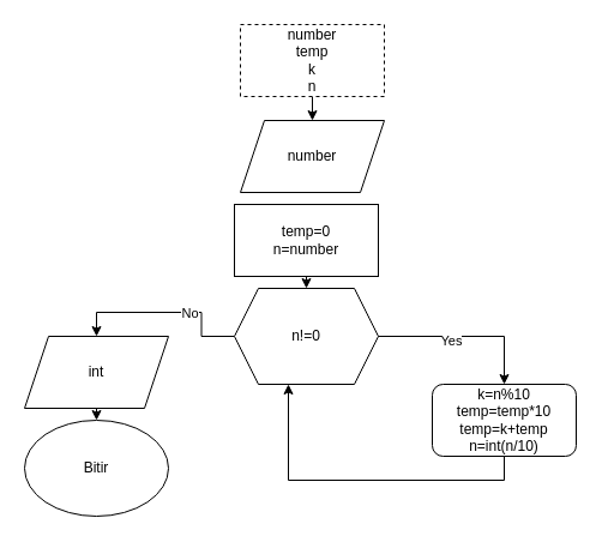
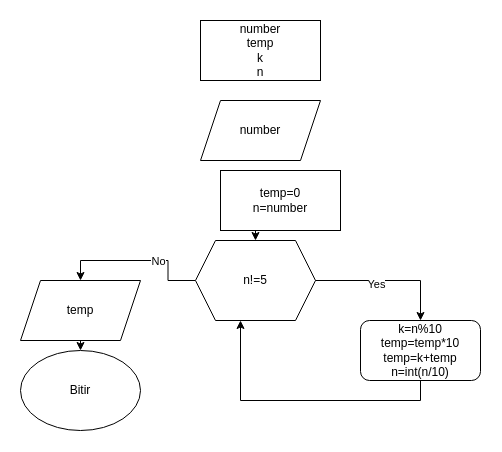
  <mxCell id="0" />
  <mxCell id="1" parent="0" />
- <mxCell id="2" style="edgeStyle=orthogonalEdgeStyle;rounded=0;orthogonalLoop=1;jettySize=auto;html=1;exitX=0.5;exitY=1;exitDx=0;exitDy=0;entryX=0.5;entryY=0;entryDx=0;entryDy=0;" parent="1" source="3" target="4" edge="1"><mxGeometry relative="1" as="geometry" /></mxCell>
- <mxCell id="3" value="number&lt;br&gt;temp&lt;br&gt;k&lt;br&gt;n" style="rounded=0;whiteSpace=wrap;html=1;dashed=1;" parent="1" vertex="1"><mxGeometry x="200" y="20" width="120" height="60" as="geometry" /></mxCell>
+ <mxCell id="3" value="number&lt;br&gt;temp&lt;br&gt;k&lt;br&gt;n" style="rounded=0;whiteSpace=wrap;html=1;" parent="1" vertex="1"><mxGeometry x="200" y="20" width="120" height="60" as="geometry" /></mxCell>
  <mxCell id="4" value="number" style="shape=parallelogram;perimeter=parallelogramPerimeter;whiteSpace=wrap;html=1;fixedSize=1;" parent="1" vertex="1"><mxGeometry x="200" y="100" width="120" height="60" as="geometry" /></mxCell>
  <mxCell id="5" style="edgeStyle=orthogonalEdgeStyle;rounded=0;orthogonalLoop=1;jettySize=auto;html=1;exitX=0;exitY=0.5;exitDx=0;exitDy=0;entryX=0.5;entryY=0;entryDx=0;entryDy=0;" parent="1" source="7" target="15" edge="1"><mxGeometry relative="1" as="geometry"><mxPoint x="80" y="330" as="targetPoint" /></mxGeometry></mxCell>
  <mxCell id="6" value="No" style="edgeLabel;html=1;align=center;verticalAlign=middle;resizable=0;points=[];" parent="5" vertex="1" connectable="0"><mxGeometry x="-0.254" relative="1" as="geometry"><mxPoint as="offset" /></mxGeometry></mxCell>
- <mxCell id="7" value="n!=0" style="shape=hexagon;perimeter=hexagonPerimeter2;whiteSpace=wrap;html=1;fixedSize=1;" parent="1" vertex="1"><mxGeometry x="195" y="240" width="120" height="80" as="geometry" /></mxCell>
+ <mxCell id="7" value="n!=5" style="shape=hexagon;perimeter=hexagonPerimeter2;whiteSpace=wrap;html=1;fixedSize=1;" parent="1" vertex="1"><mxGeometry x="195" y="240" width="120" height="80" as="geometry" /></mxCell>
  <mxCell id="8" style="edgeStyle=orthogonalEdgeStyle;rounded=0;orthogonalLoop=1;jettySize=auto;html=1;exitX=0.5;exitY=1;exitDx=0;exitDy=0;entryX=0.5;entryY=0;entryDx=0;entryDy=0;" parent="1" source="9" target="7" edge="1"><mxGeometry relative="1" as="geometry" /></mxCell>
- <mxCell id="9" value="temp=0&lt;br&gt;n=number" style="rounded=0;whiteSpace=wrap;html=1;" parent="1" vertex="1"><mxGeometry x="195" y="170" width="120" height="60" as="geometry" /></mxCell>
+ <mxCell id="9" value="temp=0&lt;br&gt;n=number" style="rounded=0;whiteSpace=wrap;html=1;" parent="1" vertex="1"><mxGeometry x="220" y="170" width="120" height="60" as="geometry" /></mxCell>
  <mxCell id="10" style="edgeStyle=orthogonalEdgeStyle;rounded=0;orthogonalLoop=1;jettySize=auto;html=1;exitX=0.5;exitY=1;exitDx=0;exitDy=0;entryX=0.375;entryY=1;entryDx=0;entryDy=0;" parent="1" source="11" target="7" edge="1"><mxGeometry relative="1" as="geometry" /></mxCell>
  <mxCell id="11" value="k=n%10&lt;br&gt;temp=temp*10&lt;br&gt;temp=k+temp&lt;br&gt;n=int(n/10)" style="whiteSpace=wrap;html=1;rounded=1;" parent="1" vertex="1"><mxGeometry x="360" y="320" width="120" height="60" as="geometry" /></mxCell>
  <mxCell id="12" style="edgeStyle=orthogonalEdgeStyle;rounded=0;orthogonalLoop=1;jettySize=auto;html=1;exitX=1;exitY=0.5;exitDx=0;exitDy=0;entryX=0.5;entryY=0;entryDx=0;entryDy=0;" parent="1" source="7" target="11" edge="1"><mxGeometry relative="1" as="geometry" /></mxCell>
  <mxCell id="13" value="Yes" style="edgeLabel;html=1;align=center;verticalAlign=middle;resizable=0;points=[];" parent="12" vertex="1" connectable="0"><mxGeometry x="-0.177" y="-3" relative="1" as="geometry"><mxPoint as="offset" /></mxGeometry></mxCell>
  <mxCell id="14" style="edgeStyle=orthogonalEdgeStyle;rounded=0;orthogonalLoop=1;jettySize=auto;html=1;exitX=0.5;exitY=1;exitDx=0;exitDy=0;entryX=0.5;entryY=0;entryDx=0;entryDy=0;" parent="1" source="15" target="16" edge="1"><mxGeometry relative="1" as="geometry" /></mxCell>
- <mxCell id="15" value="int" style="shape=parallelogram;perimeter=parallelogramPerimeter;whiteSpace=wrap;html=1;fixedSize=1;" parent="1" vertex="1"><mxGeometry x="20" y="280" width="120" height="60" as="geometry" /></mxCell>
+ <mxCell id="15" value="temp" style="shape=parallelogram;perimeter=parallelogramPerimeter;whiteSpace=wrap;html=1;fixedSize=1;" parent="1" vertex="1"><mxGeometry x="20" y="280" width="120" height="60" as="geometry" /></mxCell>
  <mxCell id="16" value="Bitir" style="ellipse;whiteSpace=wrap;html=1;" parent="1" vertex="1"><mxGeometry x="20" y="350" width="120" height="80" as="geometry" /></mxCell>
